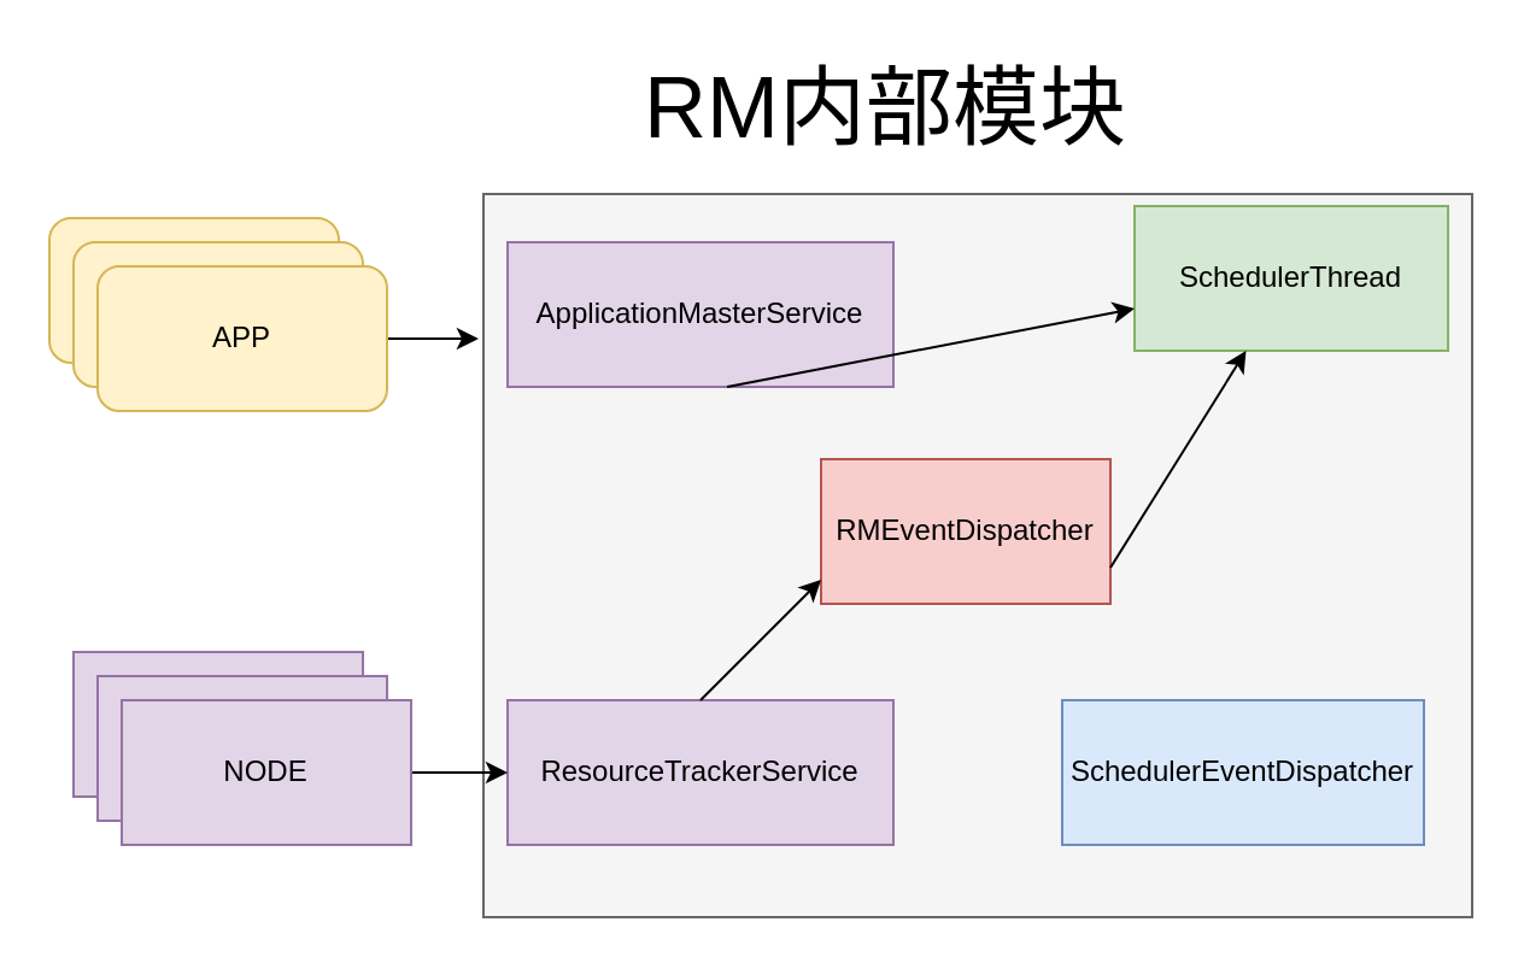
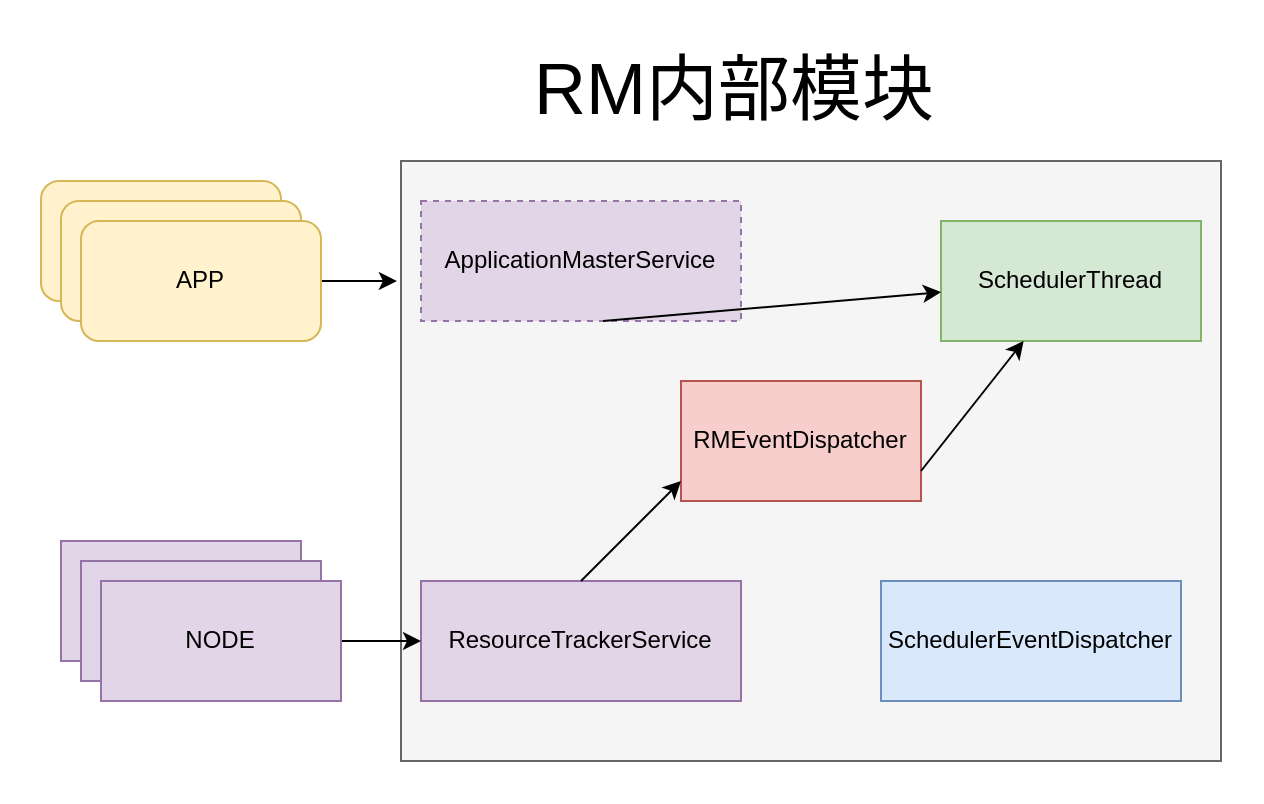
  <mxCell id="0" />
  <mxCell id="1" parent="0" />
  <mxCell id="2" value="" style="rounded=0;whiteSpace=wrap;html=1;fillColor=#f5f5f5;strokeColor=#666666;fontColor=#333333;" vertex="1" parent="1"><mxGeometry x="200" y="80" width="410" height="300" as="geometry" /></mxCell>
- <mxCell id="3" value="ApplicationMasterService" style="rounded=0;whiteSpace=wrap;html=1;fillColor=#e1d5e7;strokeColor=#9673a6;" vertex="1" parent="1"><mxGeometry x="210" y="100" width="160" height="60" as="geometry" /></mxCell>
+ <mxCell id="3" value="ApplicationMasterService" style="rounded=0;whiteSpace=wrap;html=1;fillColor=#e1d5e7;strokeColor=#9673a6;dashed=1;" vertex="1" parent="1"><mxGeometry x="210" y="100" width="160" height="60" as="geometry" /></mxCell>
  <mxCell id="4" value="ResourceTrackerService" style="rounded=0;whiteSpace=wrap;html=1;fillColor=#e1d5e7;strokeColor=#9673a6;" vertex="1" parent="1"><mxGeometry x="210" y="290" width="160" height="60" as="geometry" /></mxCell>
  <mxCell id="5" value="RMEventDispatcher" style="rounded=0;whiteSpace=wrap;html=1;fillColor=#f8cecc;strokeColor=#b85450;" vertex="1" parent="1"><mxGeometry x="340" y="190" width="120" height="60" as="geometry" /></mxCell>
- <mxCell id="6" value="SchedulerThread" style="rounded=0;whiteSpace=wrap;html=1;fillColor=#d5e8d4;strokeColor=#82b366;" vertex="1" parent="1"><mxGeometry x="470" y="85" width="130" height="60" as="geometry" /></mxCell>
+ <mxCell id="6" value="SchedulerThread" style="rounded=0;whiteSpace=wrap;html=1;fillColor=#d5e8d4;strokeColor=#82b366;" vertex="1" parent="1"><mxGeometry x="470" y="110" width="130" height="60" as="geometry" /></mxCell>
  <mxCell id="7" value="SchedulerEventDispatcher" style="rounded=0;whiteSpace=wrap;html=1;fillColor=#dae8fc;strokeColor=#6c8ebf;" vertex="1" parent="1"><mxGeometry x="440" y="290" width="150" height="60" as="geometry" /></mxCell>
  <mxCell id="8" value="APP" style="rounded=1;whiteSpace=wrap;html=1;fillColor=#fff2cc;strokeColor=#d6b656;" vertex="1" parent="1"><mxGeometry x="20" y="90" width="120" height="60" as="geometry" /></mxCell>
  <mxCell id="9" value="APP" style="rounded=1;whiteSpace=wrap;html=1;fillColor=#fff2cc;strokeColor=#d6b656;" vertex="1" parent="1"><mxGeometry x="30" y="100" width="120" height="60" as="geometry" /></mxCell>
  <mxCell id="10" style="edgeStyle=orthogonalEdgeStyle;rounded=0;orthogonalLoop=1;jettySize=auto;html=1;entryX=-0.005;entryY=0.2;entryDx=0;entryDy=0;entryPerimeter=0;" edge="1" parent="1" source="11" target="2"><mxGeometry relative="1" as="geometry" /></mxCell>
  <mxCell id="11" value="APP" style="rounded=1;whiteSpace=wrap;html=1;fillColor=#fff2cc;strokeColor=#d6b656;" vertex="1" parent="1"><mxGeometry x="40" y="110" width="120" height="60" as="geometry" /></mxCell>
  <mxCell id="12" value="NODE" style="rounded=0;whiteSpace=wrap;html=1;fillColor=#e1d5e7;strokeColor=#9673a6;" vertex="1" parent="1"><mxGeometry x="30" y="270" width="120" height="60" as="geometry" /></mxCell>
  <mxCell id="13" value="&lt;font style=&quot;font-size: 36px&quot;&gt;RM内部模块&lt;/font&gt;" style="text;html=1;resizable=0;points=[];autosize=1;align=left;verticalAlign=top;spacingTop=-4;" vertex="1" parent="1"><mxGeometry x="265" y="20" width="220" height="20" as="geometry" /></mxCell>
  <mxCell id="14" value="NODE" style="rounded=0;whiteSpace=wrap;html=1;fillColor=#e1d5e7;strokeColor=#9673a6;" vertex="1" parent="1"><mxGeometry x="40" y="280" width="120" height="60" as="geometry" /></mxCell>
  <mxCell id="15" value="" style="edgeStyle=orthogonalEdgeStyle;rounded=0;orthogonalLoop=1;jettySize=auto;html=1;" edge="1" parent="1" source="16" target="4"><mxGeometry relative="1" as="geometry" /></mxCell>
  <mxCell id="16" value="NODE" style="rounded=0;whiteSpace=wrap;html=1;fillColor=#e1d5e7;strokeColor=#9673a6;" vertex="1" parent="1"><mxGeometry x="50" y="290" width="120" height="60" as="geometry" /></mxCell>
  <mxCell id="17" value="" style="endArrow=classic;html=1;exitX=0.569;exitY=1;exitDx=0;exitDy=0;exitPerimeter=0;" edge="1" parent="1" source="3" target="6"><mxGeometry width="50" height="50" relative="1" as="geometry"><mxPoint x="290" y="190" as="sourcePoint" /><mxPoint x="310" y="170" as="targetPoint" /></mxGeometry></mxCell>
  <mxCell id="18" value="" style="endArrow=classic;html=1;" edge="1" parent="1"><mxGeometry width="50" height="50" relative="1" as="geometry"><mxPoint x="290" y="290" as="sourcePoint" /><mxPoint x="340" y="240" as="targetPoint" /></mxGeometry></mxCell>
  <mxCell id="19" value="" style="endArrow=classic;html=1;exitX=1;exitY=0.75;exitDx=0;exitDy=0;" edge="1" parent="1" source="5" target="6"><mxGeometry width="50" height="50" relative="1" as="geometry"><mxPoint x="440" y="200" as="sourcePoint" /><mxPoint x="490" y="150" as="targetPoint" /></mxGeometry></mxCell>
